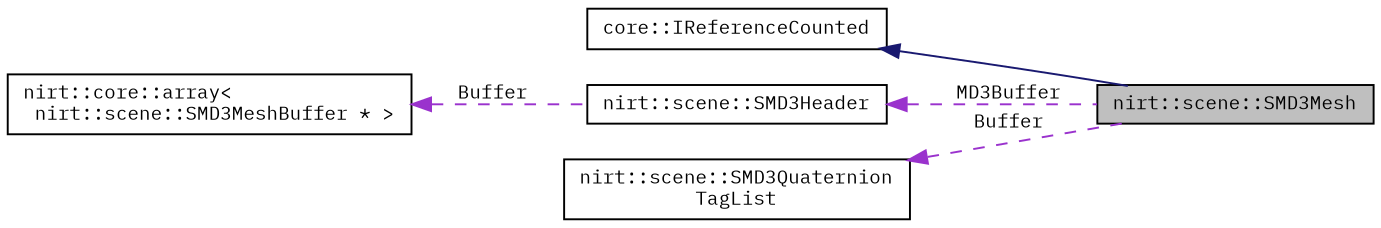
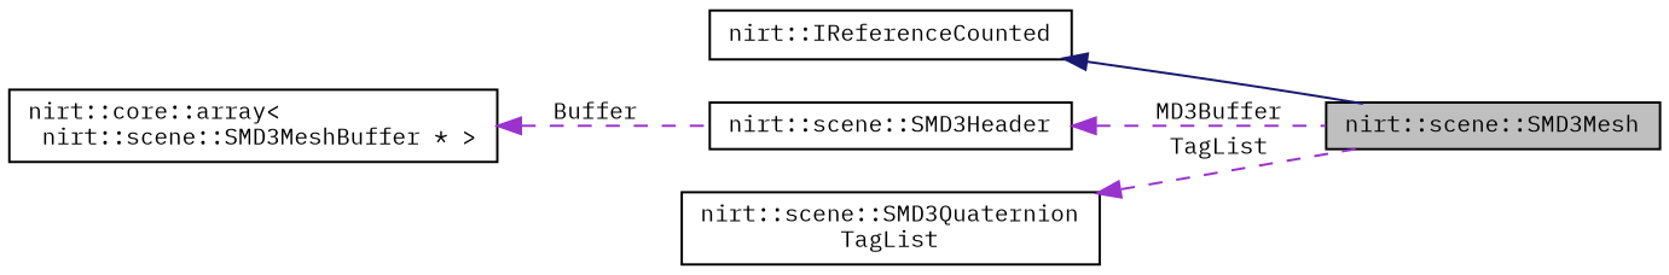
  digraph {
    fontname="IBM Plex Mono"
    rankdir=LR
    node [color=black fillcolor=white fontname="IBM Plex Mono" fontsize=10 shape=record style=filled]
    edge [color=darkorchid3 dir=back fontname="IBM Plex Mono" fontsize=10 labelfontname=Helvetica labelfontsize=10 style=dashed]
    n1 [fillcolor=grey75 fontcolor=black height=0.2 label="nirt::scene::SMD3Mesh" width=0.4]
-   n2 [height=0.2 label="core::IReferenceCounted" width=0.4]
+   n2 [height=0.2 label="nirt::IReferenceCounted" width=0.4]
    n3 [height=0.2 label="nirt::core::array\<\l nirt::scene::SMD3MeshBuffer * \>" width=0.4]
    n4 [height=0.2 label="nirt::scene::SMD3Header" width=0.4]
    n5 [height=0.2 label="nirt::scene::SMD3Quaternion\lTagList" width=0.4]
    n2 -> n1 [color=midnightblue style=solid]
    n3 -> n4 [label=" Buffer"]
    n4 -> n1 [label=" MD3Buffer"]
-   n5 -> n1 [label=" Buffer"]
+   n5 -> n1 [label=" TagList"]
  }
